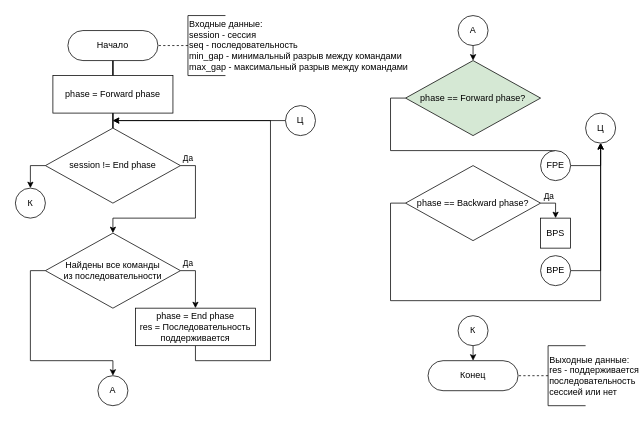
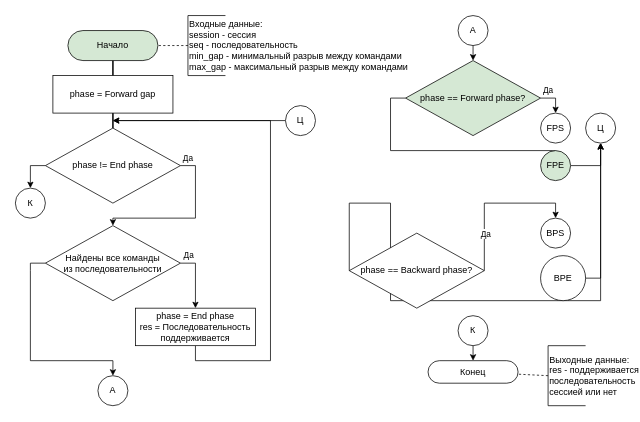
  <mxCell id="0" />
  <mxCell id="1" parent="0" />
  <mxCell id="2" style="edgeStyle=orthogonalEdgeStyle;rounded=0;orthogonalLoop=1;jettySize=auto;html=1;endArrow=none;" parent="1" source="3" target="7" edge="1"><mxGeometry relative="1" as="geometry" /></mxCell>
- <mxCell id="3" value="Начало" style="rounded=1;whiteSpace=wrap;html=1;arcSize=50;" parent="1" vertex="1"><mxGeometry x="90" y="40" width="120" height="40" as="geometry" /></mxCell>
+ <mxCell id="3" value="Начало" style="rounded=1;whiteSpace=wrap;html=1;arcSize=50;fillColor=#d5e8d4;" parent="1" vertex="1"><mxGeometry x="90" y="40" width="120" height="40" as="geometry" /></mxCell>
  <mxCell id="4" value="&lt;div&gt;Входные данные:&lt;/div&gt;&lt;div&gt;session - сессия&lt;/div&gt;&lt;div&gt;seq - последовательность&lt;br&gt;&lt;/div&gt;&lt;div&gt;min_gap - минимальный разрыв между командами&lt;/div&gt;&lt;div&gt;max_gap - максимальный разрыв между командами&lt;br&gt;&lt;/div&gt;" style="strokeWidth=1;html=1;shape=mxgraph.flowchart.annotation_1;align=left;pointerEvents=1;" parent="1" vertex="1"><mxGeometry x="250" y="20" width="50" height="80" as="geometry" /></mxCell>
  <mxCell id="5" value="" style="endArrow=none;dashed=1;html=1;exitX=0;exitY=0.5;exitDx=0;exitDy=0;exitPerimeter=0;" parent="1" source="4" target="3" edge="1"><mxGeometry width="50" height="50" relative="1" as="geometry"><mxPoint x="284" y="-280" as="sourcePoint" /><mxPoint x="250" y="90" as="targetPoint" /></mxGeometry></mxCell>
  <mxCell id="6" style="edgeStyle=orthogonalEdgeStyle;rounded=0;orthogonalLoop=1;jettySize=auto;html=1;entryX=0.5;entryY=0;entryDx=0;entryDy=0;endArrow=none;" parent="1" source="7" target="10" edge="1"><mxGeometry relative="1" as="geometry" /></mxCell>
- <mxCell id="7" value="phase = F&lt;span dir=&quot;ltr&quot; role=&quot;presentation&quot; style=&quot;left: 20.31%; top: 39.06%; font-size: calc(var(--scale-factor)*10.80px); font-family: sans-serif; transform: scaleX(1.186);&quot;&gt;orw&lt;/span&gt;&lt;span dir=&quot;ltr&quot; role=&quot;presentation&quot; style=&quot;left: 23.65%; top: 39.06%; font-size: calc(var(--scale-factor)*10.80px); font-family: sans-serif; transform: scaleX(1.168);&quot;&gt;ard&lt;/span&gt;&lt;span dir=&quot;ltr&quot; role=&quot;presentation&quot; style=&quot;left: 26.63%; top: 39.06%; font-size: calc(var(--scale-factor)*10.80px); font-family: sans-serif;&quot;&gt; &lt;/span&gt;&lt;span dir=&quot;ltr&quot; role=&quot;presentation&quot; style=&quot;left: 27.41%; top: 39.06%; font-size: calc(var(--scale-factor)*10.80px); font-family: sans-serif; transform: scaleX(1.058);&quot;&gt;phase&lt;/span&gt;" style="rounded=0;whiteSpace=wrap;html=1;" parent="1" vertex="1"><mxGeometry x="70" y="100" width="160" height="50" as="geometry" /></mxCell>
+ <mxCell id="7" value="phase = F&lt;span dir=&quot;ltr&quot; role=&quot;presentation&quot; style=&quot;left: 20.31%; top: 39.06%; font-size: calc(var(--scale-factor)*10.80px); font-family: sans-serif; transform: scaleX(1.186);&quot;&gt;orw&lt;/span&gt;&lt;span dir=&quot;ltr&quot; role=&quot;presentation&quot; style=&quot;left: 23.65%; top: 39.06%; font-size: calc(var(--scale-factor)*10.80px); font-family: sans-serif; transform: scaleX(1.168);&quot;&gt;ard&lt;/span&gt;&lt;span dir=&quot;ltr&quot; role=&quot;presentation&quot; style=&quot;left: 26.63%; top: 39.06%; font-size: calc(var(--scale-factor)*10.80px); font-family: sans-serif;&quot;&gt; &lt;/span&gt;&lt;span dir=&quot;ltr&quot; role=&quot;presentation&quot; style=&quot;left: 27.41%; top: 39.06%; font-size: calc(var(--scale-factor)*10.80px); font-family: sans-serif; transform: scaleX(1.058);&quot;&gt;gap&lt;/span&gt;" style="rounded=0;whiteSpace=wrap;html=1;" parent="1" vertex="1"><mxGeometry x="70" y="100" width="160" height="50" as="geometry" /></mxCell>
  <mxCell id="8" value="Да" style="edgeStyle=orthogonalEdgeStyle;rounded=0;orthogonalLoop=1;jettySize=auto;html=1;exitX=1;exitY=0.5;exitDx=0;exitDy=0;entryX=0.5;entryY=0;entryDx=0;entryDy=0;" parent="1" source="10" target="13" edge="1"><mxGeometry x="-0.909" y="10" relative="1" as="geometry"><Array as="points"><mxPoint x="260" y="220" /><mxPoint x="260" y="290" /><mxPoint x="150" y="290" /></Array><mxPoint as="offset" /></mxGeometry></mxCell>
  <mxCell id="9" style="edgeStyle=orthogonalEdgeStyle;rounded=0;orthogonalLoop=1;jettySize=auto;html=1;exitX=0;exitY=0.5;exitDx=0;exitDy=0;entryX=0.5;entryY=0;entryDx=0;entryDy=0;endArrow=classic;" edge="1" parent="1" source="10" target="35"><mxGeometry relative="1" as="geometry" /></mxCell>
- <mxCell id="10" value="session != End phase" style="rhombus;whiteSpace=wrap;html=1;" parent="1" vertex="1"><mxGeometry x="60" y="170" width="180" height="100" as="geometry" /></mxCell>
+ <mxCell id="10" value="phase != End phase" style="rhombus;whiteSpace=wrap;html=1;" parent="1" vertex="1"><mxGeometry x="60" y="170" width="180" height="100" as="geometry" /></mxCell>
  <mxCell id="11" value="Да" style="edgeStyle=orthogonalEdgeStyle;rounded=0;orthogonalLoop=1;jettySize=auto;html=1;exitX=1;exitY=0.5;exitDx=0;exitDy=0;entryX=0.5;entryY=0;entryDx=0;entryDy=0;" parent="1" source="13" target="15" edge="1"><mxGeometry x="-0.714" y="10" relative="1" as="geometry"><mxPoint as="offset" /></mxGeometry></mxCell>
  <mxCell id="12" style="edgeStyle=orthogonalEdgeStyle;rounded=0;orthogonalLoop=1;jettySize=auto;html=1;exitX=0;exitY=0.5;exitDx=0;exitDy=0;entryX=0.5;entryY=0;entryDx=0;entryDy=0;endArrow=classic;" parent="1" source="13" target="34" edge="1"><mxGeometry relative="1" as="geometry"><Array as="points"><mxPoint x="40" y="360" /><mxPoint x="40" y="480" /><mxPoint x="150" y="480" /><mxPoint x="150" y="490" /></Array></mxGeometry></mxCell>
- <mxCell id="13" value="&lt;div&gt;Найдены все команды&lt;/div&gt;&lt;div&gt;из последовательности&lt;/div&gt;" style="rhombus;whiteSpace=wrap;html=1;" parent="1" vertex="1"><mxGeometry x="60" y="310" width="180" height="100" as="geometry" /></mxCell>
+ <mxCell id="13" value="&lt;div&gt;Найдены все команды&lt;/div&gt;&lt;div&gt;из последовательности&lt;/div&gt;" style="rhombus;whiteSpace=wrap;html=1;" parent="1" vertex="1"><mxGeometry x="60" y="300" width="180" height="100" as="geometry" /></mxCell>
  <mxCell id="14" style="edgeStyle=orthogonalEdgeStyle;rounded=0;orthogonalLoop=1;jettySize=auto;html=1;exitX=0.5;exitY=1;exitDx=0;exitDy=0;" parent="1" source="15" edge="1"><mxGeometry relative="1" as="geometry"><mxPoint x="150" y="160" as="targetPoint" /><Array as="points"><mxPoint x="260" y="480" /><mxPoint x="360" y="480" /><mxPoint x="360" y="160" /></Array></mxGeometry></mxCell>
  <mxCell id="15" value="&lt;div&gt;phase = End&lt;span dir=&quot;ltr&quot; role=&quot;presentation&quot; style=&quot;left: 26.63%; top: 39.06%; font-size: calc(var(--scale-factor)*10.80px); font-family: sans-serif;&quot;&gt; &lt;/span&gt;&lt;span dir=&quot;ltr&quot; role=&quot;presentation&quot; style=&quot;left: 27.41%; top: 39.06%; font-size: calc(var(--scale-factor)*10.80px); font-family: sans-serif; transform: scaleX(1.058);&quot;&gt;phase&lt;/span&gt;&lt;/div&gt;&lt;div&gt;&lt;span dir=&quot;ltr&quot; role=&quot;presentation&quot; style=&quot;left: 27.41%; top: 39.06%; font-size: calc(var(--scale-factor)*10.80px); font-family: sans-serif; transform: scaleX(1.058);&quot;&gt;res = Последовательность поддерживается&lt;br&gt;&lt;/span&gt;&lt;/div&gt;" style="rounded=0;whiteSpace=wrap;html=1;" parent="1" vertex="1"><mxGeometry x="180" y="410" width="160" height="50" as="geometry" /></mxCell>
- <mxCell id="16" value="Конец" style="rounded=1;whiteSpace=wrap;html=1;arcSize=50;" vertex="1" parent="1"><mxGeometry x="570" y="480" width="120" height="40" as="geometry" /></mxCell>
+ <mxCell id="16" value="Конец" style="rounded=1;whiteSpace=wrap;html=1;arcSize=50;" vertex="1" parent="1"><mxGeometry x="570" y="480" width="120" height="30" as="geometry" /></mxCell>
+ <mxCell id="17" value="Да" style="edgeStyle=orthogonalEdgeStyle;rounded=0;orthogonalLoop=1;jettySize=auto;html=1;exitX=1;exitY=0.5;exitDx=0;exitDy=0;" edge="1" parent="1" source="19" target="24"><mxGeometry x="-0.5" y="10" relative="1" as="geometry"><Array as="points"><mxPoint x="740" y="130" /></Array><mxPoint as="offset" /><mxPoint x="740" y="150" as="targetPoint" /></mxGeometry></mxCell>
  <mxCell id="18" style="edgeStyle=orthogonalEdgeStyle;rounded=0;orthogonalLoop=1;jettySize=auto;html=1;exitX=0;exitY=0.5;exitDx=0;exitDy=0;endArrow=none;" edge="1" parent="1" source="19" target="26"><mxGeometry relative="1" as="geometry" /></mxCell>
  <mxCell id="19" value="phase == Forw&lt;span dir=&quot;ltr&quot; role=&quot;presentation&quot; style=&quot;left: 23.65%; top: 39.06%; font-size: calc(var(--scale-factor)*10.80px); font-family: sans-serif; transform: scaleX(1.168);&quot;&gt;ard&lt;/span&gt;&lt;span dir=&quot;ltr&quot; role=&quot;presentation&quot; style=&quot;left: 26.63%; top: 39.06%; font-size: calc(var(--scale-factor)*10.80px); font-family: sans-serif;&quot;&gt; &lt;/span&gt;&lt;span dir=&quot;ltr&quot; role=&quot;presentation&quot; style=&quot;left: 27.41%; top: 39.06%; font-size: calc(var(--scale-factor)*10.80px); font-family: sans-serif; transform: scaleX(1.058);&quot;&gt;phase&lt;/span&gt;?" style="rhombus;whiteSpace=wrap;html=1;fillColor=#d5e8d4;" vertex="1" parent="1"><mxGeometry x="540" y="80" width="180" height="100" as="geometry" /></mxCell>
  <mxCell id="20" style="edgeStyle=orthogonalEdgeStyle;rounded=0;orthogonalLoop=1;jettySize=auto;html=1;exitX=1;exitY=0.5;exitDx=0;exitDy=0;endArrow=classic;" edge="1" parent="1" source="23" target="27"><mxGeometry relative="1" as="geometry"><Array as="points"><mxPoint x="740" y="270" /></Array><mxPoint x="740" y="790" as="targetPoint" /></mxGeometry></mxCell>
  <mxCell id="21" value="&lt;div&gt;Да&lt;/div&gt;" style="edgeLabel;html=1;align=center;verticalAlign=middle;resizable=0;points=[];" vertex="1" connectable="0" parent="20"><mxGeometry x="-0.601" y="1" relative="1" as="geometry"><mxPoint x="2" y="-9" as="offset" /></mxGeometry></mxCell>
  <mxCell id="22" style="edgeStyle=orthogonalEdgeStyle;rounded=0;orthogonalLoop=1;jettySize=auto;html=1;exitX=0;exitY=0.5;exitDx=0;exitDy=0;entryX=0.5;entryY=1;entryDx=0;entryDy=0;" edge="1" parent="1" source="23" target="38"><mxGeometry relative="1" as="geometry"><Array as="points"><mxPoint x="520" y="270" /><mxPoint x="520" y="400" /><mxPoint x="800" y="400" /></Array></mxGeometry></mxCell>
- <mxCell id="23" value="&lt;div&gt;phase == Backward &lt;span dir=&quot;ltr&quot; role=&quot;presentation&quot; style=&quot;left: 27.41%; top: 39.06%; font-size: calc(var(--scale-factor)*10.80px); font-family: sans-serif; transform: scaleX(1.058);&quot;&gt;phase?&lt;/span&gt;&lt;/div&gt;" style="rhombus;whiteSpace=wrap;html=1;" vertex="1" parent="1"><mxGeometry x="540" y="220" width="180" height="100" as="geometry" /></mxCell>
+ <mxCell id="23" value="&lt;div&gt;phase == Backward &lt;span dir=&quot;ltr&quot; role=&quot;presentation&quot; style=&quot;left: 27.41%; top: 39.06%; font-size: calc(var(--scale-factor)*10.80px); font-family: sans-serif; transform: scaleX(1.058);&quot;&gt;phase?&lt;/span&gt;&lt;/div&gt;" style="rhombus;whiteSpace=wrap;html=1;" vertex="1" parent="1"><mxGeometry x="465" y="310" width="180" height="100" as="geometry" /></mxCell>
+ <mxCell id="24" value="FPS" style="ellipse;whiteSpace=wrap;html=1;aspect=fixed;" vertex="1" parent="1"><mxGeometry x="720" y="150" width="40" height="40" as="geometry" /></mxCell>
  <mxCell id="25" style="edgeStyle=orthogonalEdgeStyle;rounded=0;orthogonalLoop=1;jettySize=auto;html=1;exitX=1;exitY=0.5;exitDx=0;exitDy=0;entryX=0.5;entryY=1;entryDx=0;entryDy=0;" edge="1" parent="1" source="26" target="38"><mxGeometry relative="1" as="geometry" /></mxCell>
- <mxCell id="26" value="FPE" style="ellipse;whiteSpace=wrap;html=1;aspect=fixed;" vertex="1" parent="1"><mxGeometry x="720" y="200" width="40" height="40" as="geometry" /></mxCell>
- <mxCell id="27" value="BPS" style="whiteSpace=wrap;html=1;aspect=fixed;rounded=0;" vertex="1" parent="1"><mxGeometry x="720" y="290" width="40" height="40" as="geometry" /></mxCell>
+ <mxCell id="26" value="FPE" style="ellipse;whiteSpace=wrap;html=1;aspect=fixed;fillColor=#d5e8d4;" vertex="1" parent="1"><mxGeometry x="720" y="200" width="40" height="40" as="geometry" /></mxCell>
+ <mxCell id="27" value="BPS" style="ellipse;whiteSpace=wrap;html=1;aspect=fixed;" vertex="1" parent="1"><mxGeometry x="720" y="290" width="40" height="40" as="geometry" /></mxCell>
  <mxCell id="28" style="edgeStyle=orthogonalEdgeStyle;rounded=0;orthogonalLoop=1;jettySize=auto;html=1;exitX=1;exitY=0.5;exitDx=0;exitDy=0;entryX=0.5;entryY=1;entryDx=0;entryDy=0;" edge="1" parent="1" source="29" target="38"><mxGeometry relative="1" as="geometry" /></mxCell>
- <mxCell id="29" value="BPE" style="ellipse;whiteSpace=wrap;html=1;aspect=fixed;" vertex="1" parent="1"><mxGeometry x="720" y="340" width="40" height="40" as="geometry" /></mxCell>
+ <mxCell id="29" value="BPE" style="ellipse;whiteSpace=wrap;html=1;aspect=fixed;" vertex="1" parent="1"><mxGeometry x="720" y="340" width="60" height="60" as="geometry" /></mxCell>
  <mxCell id="30" value="&lt;div&gt;Выходные данные:&lt;/div&gt;&lt;div&gt;res - поддерживается &lt;br&gt;&lt;/div&gt;&lt;div&gt;последовательность&lt;/div&gt;&lt;div&gt;сессией или нет&lt;br&gt;&lt;/div&gt;" style="strokeWidth=1;html=1;shape=mxgraph.flowchart.annotation_1;align=left;pointerEvents=1;" vertex="1" parent="1"><mxGeometry x="730" y="460" width="50" height="80" as="geometry" /></mxCell>
  <mxCell id="31" value="" style="endArrow=none;dashed=1;html=1;exitX=0;exitY=0.5;exitDx=0;exitDy=0;exitPerimeter=0;" edge="1" parent="1" source="30" target="16"><mxGeometry width="50" height="50" relative="1" as="geometry"><mxPoint x="764" y="120" as="sourcePoint" /><mxPoint x="610" y="460" as="targetPoint" /></mxGeometry></mxCell>
  <mxCell id="32" style="edgeStyle=orthogonalEdgeStyle;rounded=0;orthogonalLoop=1;jettySize=auto;html=1;exitX=0.5;exitY=1;exitDx=0;exitDy=0;entryX=0.5;entryY=0;entryDx=0;entryDy=0;" edge="1" parent="1" source="33" target="19"><mxGeometry relative="1" as="geometry" /></mxCell>
  <mxCell id="33" value="А" style="ellipse;whiteSpace=wrap;html=1;aspect=fixed;" vertex="1" parent="1"><mxGeometry x="610" y="20" width="40" height="40" as="geometry" /></mxCell>
  <mxCell id="34" value="А" style="ellipse;whiteSpace=wrap;html=1;aspect=fixed;" vertex="1" parent="1"><mxGeometry x="130" y="500" width="40" height="40" as="geometry" /></mxCell>
  <mxCell id="35" value="К" style="ellipse;whiteSpace=wrap;html=1;aspect=fixed;" vertex="1" parent="1"><mxGeometry x="20" y="250" width="40" height="40" as="geometry" /></mxCell>
  <mxCell id="36" style="edgeStyle=orthogonalEdgeStyle;rounded=0;orthogonalLoop=1;jettySize=auto;html=1;exitX=0.5;exitY=1;exitDx=0;exitDy=0;entryX=0.5;entryY=0;entryDx=0;entryDy=0;" edge="1" parent="1" source="37" target="16"><mxGeometry relative="1" as="geometry" /></mxCell>
  <mxCell id="37" value="К" style="ellipse;whiteSpace=wrap;html=1;aspect=fixed;" vertex="1" parent="1"><mxGeometry x="610" y="420" width="40" height="40" as="geometry" /></mxCell>
  <mxCell id="38" value="Ц" style="ellipse;whiteSpace=wrap;html=1;aspect=fixed;" vertex="1" parent="1"><mxGeometry x="780" y="150" width="40" height="40" as="geometry" /></mxCell>
  <mxCell id="39" style="edgeStyle=orthogonalEdgeStyle;rounded=0;orthogonalLoop=1;jettySize=auto;html=1;exitX=0;exitY=0.5;exitDx=0;exitDy=0;" edge="1" parent="1" source="40"><mxGeometry relative="1" as="geometry"><mxPoint x="150" y="160" as="targetPoint" /></mxGeometry></mxCell>
  <mxCell id="40" value="Ц" style="ellipse;whiteSpace=wrap;html=1;aspect=fixed;" vertex="1" parent="1"><mxGeometry x="380" y="140" width="40" height="40" as="geometry" /></mxCell>
